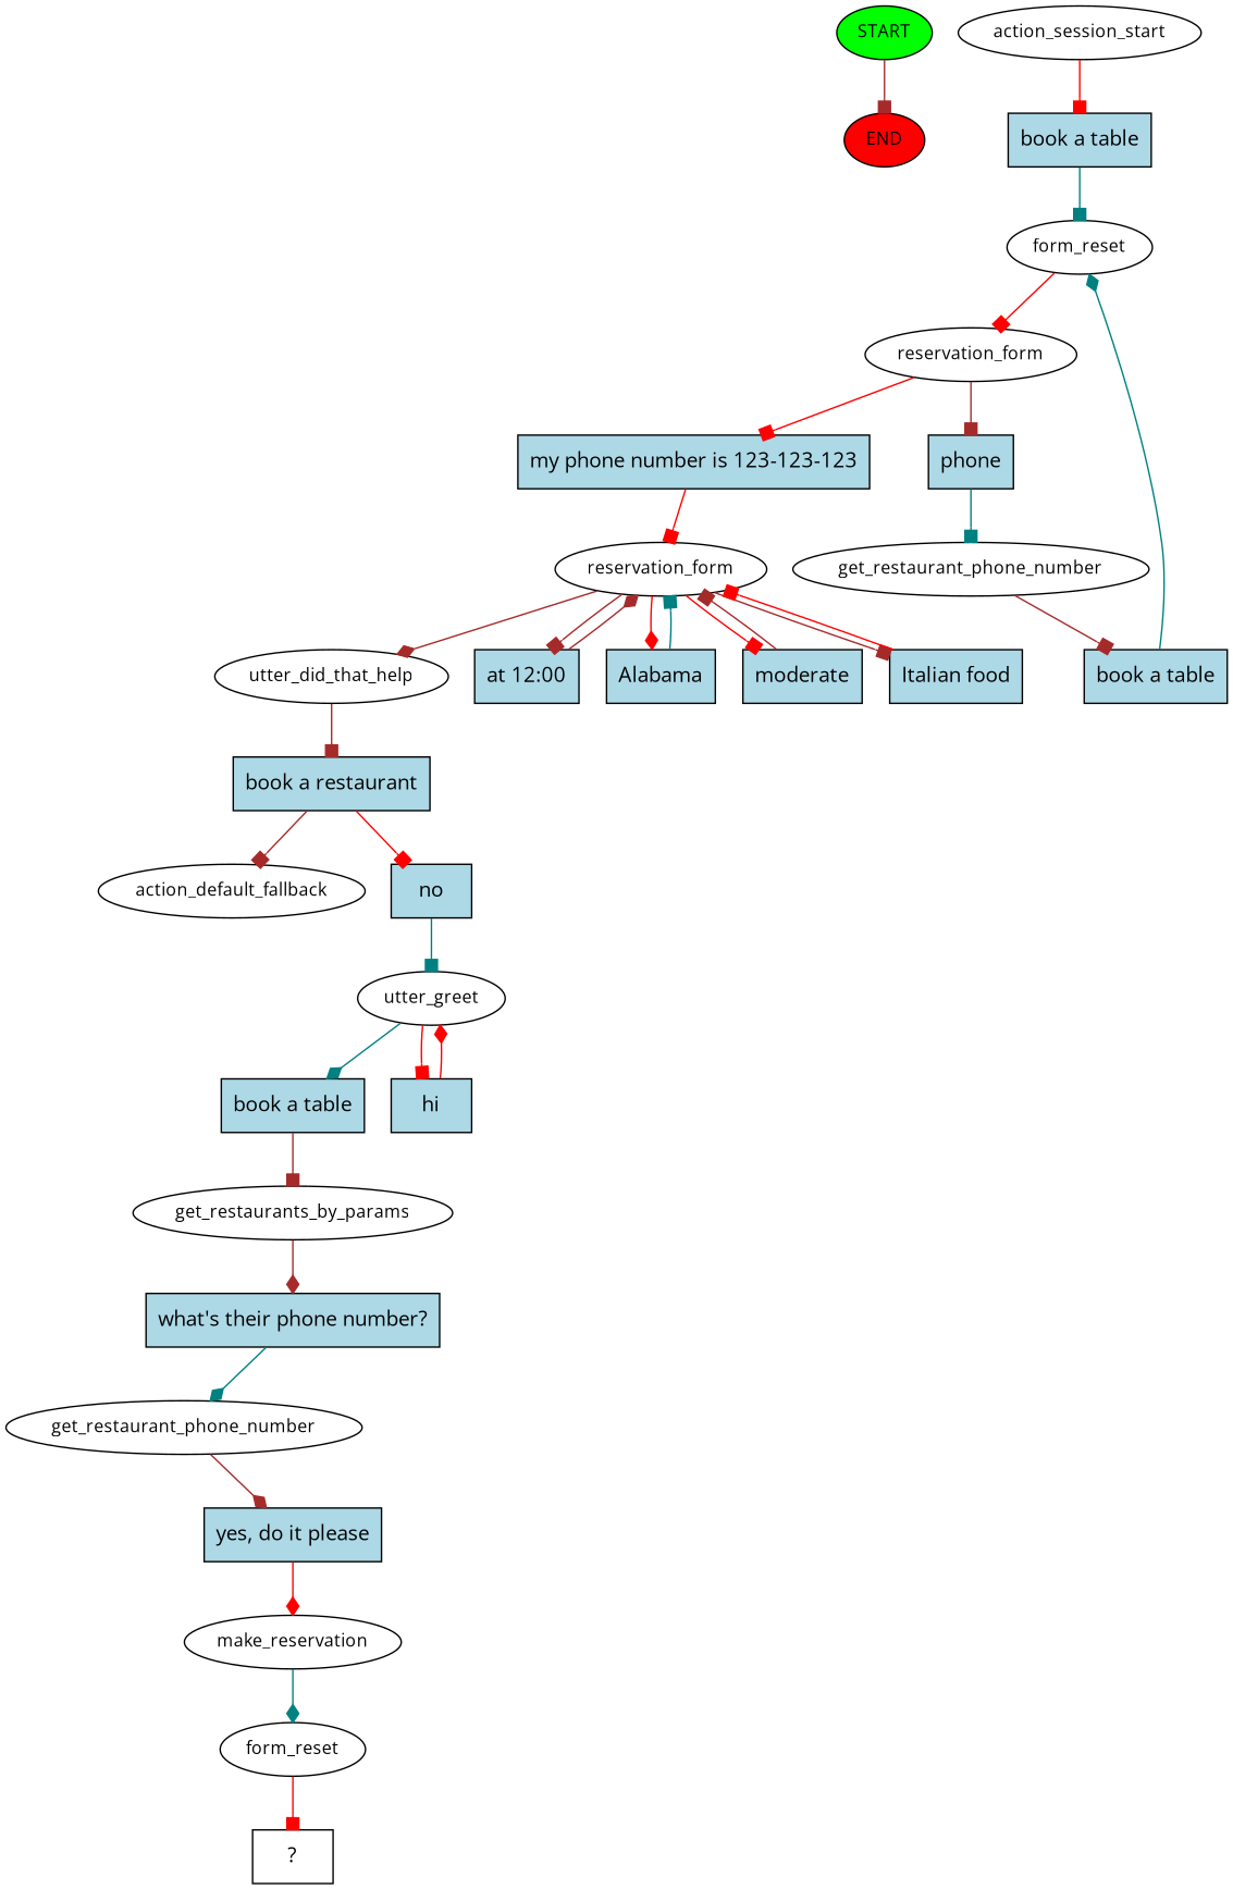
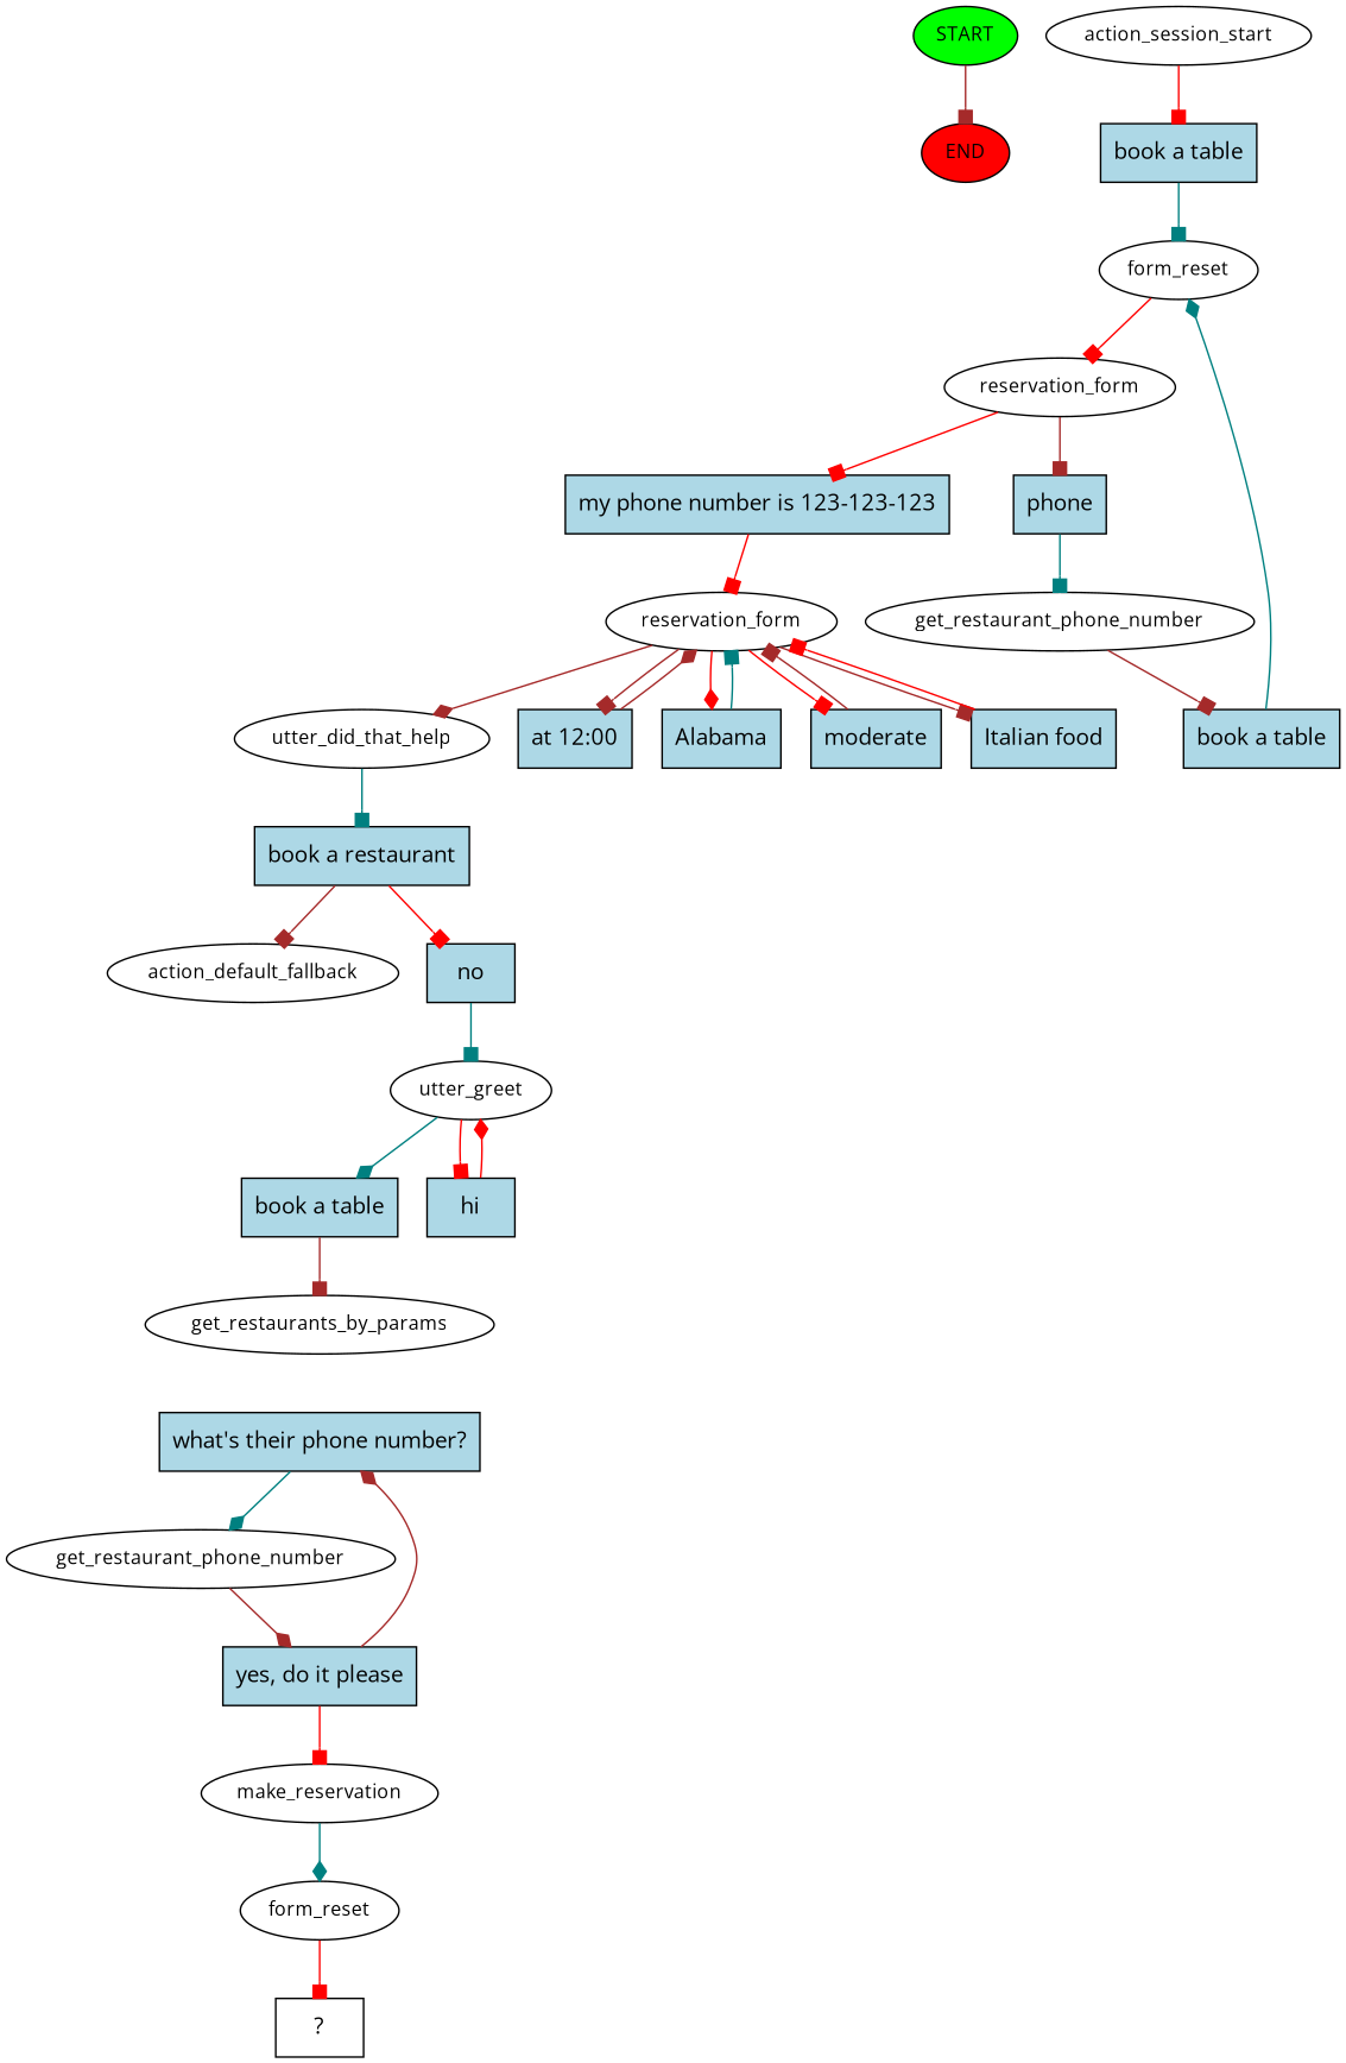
  digraph {
    fontname="Open Sans"
    node [fillcolor=lightblue fontname="Open Sans" style=filled shape=rect]
    edge [arrowhead=box color=brown fontname="Open Sans"]
    n1 [fillcolor=green fontsize=12 label=START shape=""]
    n2 [fillcolor=red fontsize=12 label=END shape=""]
    n3 [fontsize=12 label=action_session_start fillcolor="" style="" shape=""]
    n4 [label="book a table"]
    n5 [fontsize=12 label=form_reset fillcolor="" style="" shape=""]
    n6 [fontsize=12 label=reservation_form fillcolor="" style="" shape=""]
    n7 [label=phone]
    n8 [label="my phone number is 123-123-123"]
    n9 [fontsize=12 label=get_restaurant_phone_number fillcolor="" style="" shape=""]
    n10 [fontsize=12 label=reservation_form fillcolor="" style="" shape=""]
    n11 [label="book a table"]
    n12 [fontsize=12 label=utter_did_that_help fillcolor="" style="" shape=""]
    n13 [label="at 12:00"]
    n14 [label=Alabama]
    n15 [label=moderate]
    n16 [label="Italian food"]
    n17 [label="book a restaurant"]
    n18 [fontsize=12 label=action_default_fallback fillcolor="" style="" shape=""]
    n19 [label=no]
    n20 [fontsize=12 label=utter_greet fillcolor="" style="" shape=""]
    n21 [label="book a table"]
    n22 [label=hi]
    n23 [fontsize=12 label=get_restaurants_by_params fillcolor="" style="" shape=""]
    n24 [label="what's their phone number?"]
    n25 [fontsize=12 label=get_restaurant_phone_number fillcolor="" style="" shape=""]
    n26 [label="yes, do it please"]
    n27 [fontsize=12 label=make_reservation fillcolor="" style="" shape=""]
    n28 [fontsize=12 label=form_reset fillcolor="" style="" shape=""]
    n29 [label="  ?  " fillcolor="" style=""]
    n1 -> n2
    n3 -> n4 [color=red]
    n4 -> n5 [color=teal]
    n5 -> n6 [color=red]
    n6 -> n7
    n6 -> n8 [color=red]
    n7 -> n9 [color=teal]
    n8 -> n10 [color=red]
    n9 -> n11
    n10 -> n12 [arrowhead=diamond]
    n10 -> n13
    n10 -> n14 [arrowhead=diamond color=red]
    n10 -> n15 [color=red]
    n10 -> n16
    n11 -> n5 [arrowhead=diamond color=teal]
-   n12 -> n17
+   n12 -> n17 [color=teal]
    n13 -> n10 [arrowhead=diamond]
    n14 -> n10 [color=teal]
    n15 -> n10
    n16 -> n10 [color=red]
    n17 -> n18
    n17 -> n19 [color=red]
    n19 -> n20 [color=teal]
    n20 -> n21 [arrowhead=diamond color=teal]
    n20 -> n22 [color=red]
    n21 -> n23
    n22 -> n20 [arrowhead=diamond color=red]
-   n23 -> n24 [arrowhead=diamond]
+   n26 -> n24 [arrowhead=diamond]
    n24 -> n25 [arrowhead=diamond color=teal]
    n25 -> n26 [arrowhead=diamond]
-   n26 -> n27 [arrowhead=diamond color=red]
+   n26 -> n27 [color=red]
    n27 -> n28 [arrowhead=diamond color=teal]
    n28 -> n29 [color=red]
  }
